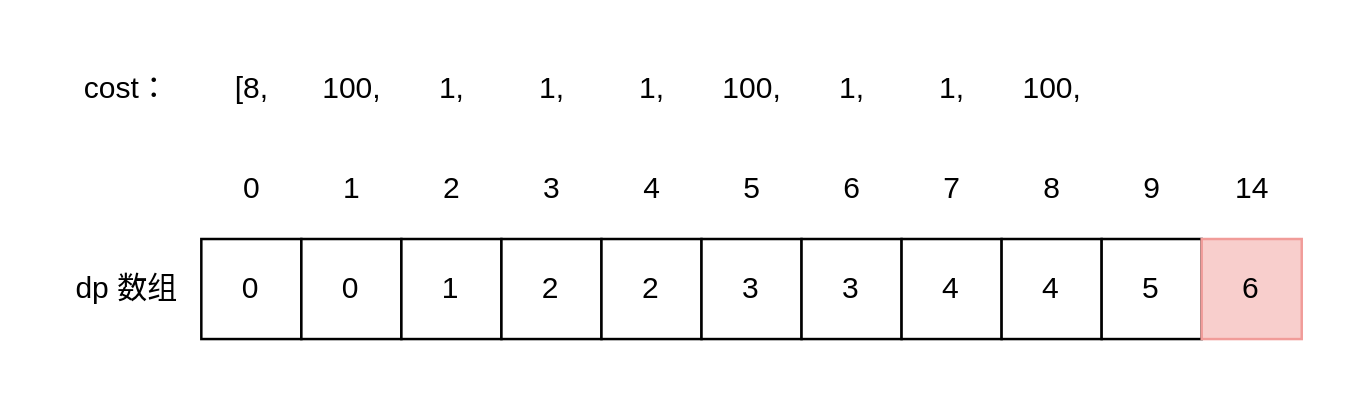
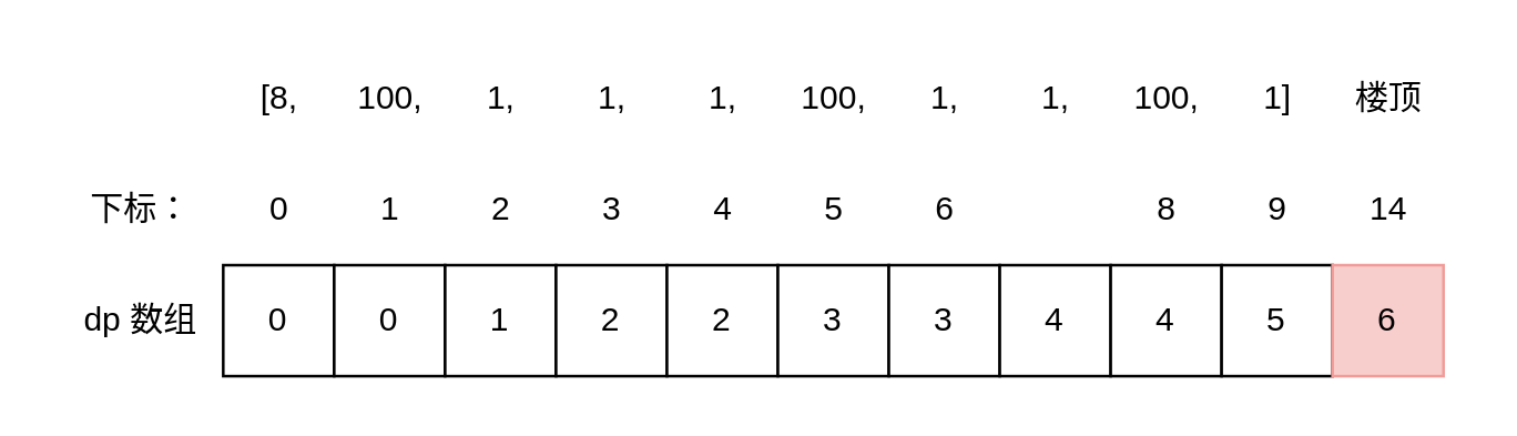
  <mxCell id="0" />
  <mxCell id="1" parent="0" />
  <mxCell id="2" value="0" style="whiteSpace=wrap;html=1;aspect=fixed;" vertex="1" parent="1"><mxGeometry x="80" y="95" width="40" height="40" as="geometry" /></mxCell>
  <mxCell id="3" value="0" style="whiteSpace=wrap;html=1;aspect=fixed;" vertex="1" parent="1"><mxGeometry x="120" y="95" width="40" height="40" as="geometry" /></mxCell>
  <mxCell id="4" value="1" style="whiteSpace=wrap;html=1;aspect=fixed;" vertex="1" parent="1"><mxGeometry x="160" y="95" width="40" height="40" as="geometry" /></mxCell>
  <mxCell id="5" value="2" style="whiteSpace=wrap;html=1;aspect=fixed;" vertex="1" parent="1"><mxGeometry x="200" y="95" width="40" height="40" as="geometry" /></mxCell>
  <mxCell id="6" value="2" style="whiteSpace=wrap;html=1;aspect=fixed;" vertex="1" parent="1"><mxGeometry x="240" y="95" width="40" height="40" as="geometry" /></mxCell>
  <mxCell id="7" value="3" style="whiteSpace=wrap;html=1;aspect=fixed;" vertex="1" parent="1"><mxGeometry x="280" y="95" width="40" height="40" as="geometry" /></mxCell>
  <mxCell id="8" value="3" style="whiteSpace=wrap;html=1;aspect=fixed;" vertex="1" parent="1"><mxGeometry x="320" y="95" width="40" height="40" as="geometry" /></mxCell>
  <mxCell id="9" value="4" style="whiteSpace=wrap;html=1;aspect=fixed;" vertex="1" parent="1"><mxGeometry x="360" y="95" width="40" height="40" as="geometry" /></mxCell>
  <mxCell id="10" value="4" style="whiteSpace=wrap;html=1;aspect=fixed;" vertex="1" parent="1"><mxGeometry x="400" y="95" width="40" height="40" as="geometry" /></mxCell>
  <mxCell id="11" value="5" style="whiteSpace=wrap;html=1;aspect=fixed;" vertex="1" parent="1"><mxGeometry x="440" y="95" width="40" height="40" as="geometry" /></mxCell>
  <mxCell id="12" value="6" style="whiteSpace=wrap;html=1;aspect=fixed;fillColor=#F8CECC;strokeColor=#F19C99;" vertex="1" parent="1"><mxGeometry x="480" y="95" width="40" height="40" as="geometry" /></mxCell>
  <mxCell id="13" value="dp 数组" style="text;html=1;align=center;verticalAlign=middle;resizable=0;points=[];autosize=1;strokeColor=none;fillColor=none;" vertex="1" parent="1"><mxGeometry x="20" y="100" width="60" height="30" as="geometry" /></mxCell>
- <mxCell id="15" value="cost：" style="text;html=1;align=center;verticalAlign=middle;resizable=0;points=[];autosize=1;strokeColor=none;fillColor=none;" vertex="1" parent="1"><mxGeometry x="20" y="20" width="60" height="30" as="geometry" /></mxCell>
+ <mxCell id="14" value="下标：" style="text;html=1;align=center;verticalAlign=middle;resizable=0;points=[];autosize=1;strokeColor=none;fillColor=none;" vertex="1" parent="1"><mxGeometry x="20" y="60" width="60" height="30" as="geometry" /></mxCell>
  <mxCell id="16" value="0" style="text;html=1;align=center;verticalAlign=middle;resizable=0;points=[];autosize=1;strokeColor=none;fillColor=none;" vertex="1" parent="1"><mxGeometry x="85" y="60" width="30" height="30" as="geometry" /></mxCell>
  <mxCell id="17" value="2" style="text;html=1;align=center;verticalAlign=middle;resizable=0;points=[];autosize=1;strokeColor=none;fillColor=none;" vertex="1" parent="1"><mxGeometry x="165" y="60" width="30" height="30" as="geometry" /></mxCell>
  <mxCell id="18" value="1" style="text;html=1;align=center;verticalAlign=middle;resizable=0;points=[];autosize=1;strokeColor=none;fillColor=none;" vertex="1" parent="1"><mxGeometry x="125" y="60" width="30" height="30" as="geometry" /></mxCell>
  <mxCell id="19" value="4" style="text;html=1;align=center;verticalAlign=middle;resizable=0;points=[];autosize=1;strokeColor=none;fillColor=none;" vertex="1" parent="1"><mxGeometry x="245" y="60" width="30" height="30" as="geometry" /></mxCell>
  <mxCell id="20" value="3" style="text;html=1;align=center;verticalAlign=middle;resizable=0;points=[];autosize=1;strokeColor=none;fillColor=none;" vertex="1" parent="1"><mxGeometry x="205" y="60" width="30" height="30" as="geometry" /></mxCell>
- <mxCell id="21" value="7" style="text;html=1;align=center;verticalAlign=middle;resizable=0;points=[];autosize=1;strokeColor=none;fillColor=none;" vertex="1" parent="1"><mxGeometry x="365" y="60" width="30" height="30" as="geometry" /></mxCell>
  <mxCell id="22" value="5" style="text;html=1;align=center;verticalAlign=middle;resizable=0;points=[];autosize=1;strokeColor=none;fillColor=none;" vertex="1" parent="1"><mxGeometry x="285" y="60" width="30" height="30" as="geometry" /></mxCell>
  <mxCell id="23" value="6" style="text;html=1;align=center;verticalAlign=middle;resizable=0;points=[];autosize=1;strokeColor=none;fillColor=none;" vertex="1" parent="1"><mxGeometry x="325" y="60" width="30" height="30" as="geometry" /></mxCell>
  <mxCell id="24" value="8" style="text;html=1;align=center;verticalAlign=middle;resizable=0;points=[];autosize=1;strokeColor=none;fillColor=none;" vertex="1" parent="1"><mxGeometry x="405" y="60" width="30" height="30" as="geometry" /></mxCell>
  <mxCell id="25" value="9" style="text;html=1;align=center;verticalAlign=middle;resizable=0;points=[];autosize=1;strokeColor=none;fillColor=none;" vertex="1" parent="1"><mxGeometry x="445" y="60" width="30" height="30" as="geometry" /></mxCell>
  <mxCell id="26" value="14" style="text;html=1;align=center;verticalAlign=middle;resizable=0;points=[];autosize=1;strokeColor=none;fillColor=none;" vertex="1" parent="1"><mxGeometry x="480" y="60" width="40" height="30" as="geometry" /></mxCell>
  <mxCell id="27" value="[8," style="text;html=1;align=center;verticalAlign=middle;resizable=0;points=[];autosize=1;strokeColor=none;fillColor=none;" vertex="1" parent="1"><mxGeometry x="80" y="20" width="40" height="30" as="geometry" /></mxCell>
  <mxCell id="28" value="1," style="text;html=1;align=center;verticalAlign=middle;resizable=0;points=[];autosize=1;strokeColor=none;fillColor=none;" vertex="1" parent="1"><mxGeometry x="165" y="20" width="30" height="30" as="geometry" /></mxCell>
  <mxCell id="29" value="100," style="text;html=1;align=center;verticalAlign=middle;resizable=0;points=[];autosize=1;strokeColor=none;fillColor=none;" vertex="1" parent="1"><mxGeometry x="115" y="20" width="50" height="30" as="geometry" /></mxCell>
  <mxCell id="30" value="1," style="text;html=1;align=center;verticalAlign=middle;resizable=0;points=[];autosize=1;strokeColor=none;fillColor=none;" vertex="1" parent="1"><mxGeometry x="245" y="20" width="30" height="30" as="geometry" /></mxCell>
  <mxCell id="31" value="1," style="text;html=1;align=center;verticalAlign=middle;resizable=0;points=[];autosize=1;strokeColor=none;fillColor=none;" vertex="1" parent="1"><mxGeometry x="205" y="20" width="30" height="30" as="geometry" /></mxCell>
  <mxCell id="32" value="1," style="text;html=1;align=center;verticalAlign=middle;resizable=0;points=[];autosize=1;strokeColor=none;fillColor=none;" vertex="1" parent="1"><mxGeometry x="365" y="20" width="30" height="30" as="geometry" /></mxCell>
  <mxCell id="33" value="100," style="text;html=1;align=center;verticalAlign=middle;resizable=0;points=[];autosize=1;strokeColor=none;fillColor=none;" vertex="1" parent="1"><mxGeometry x="275" y="20" width="50" height="30" as="geometry" /></mxCell>
  <mxCell id="34" value="1," style="text;html=1;align=center;verticalAlign=middle;resizable=0;points=[];autosize=1;strokeColor=none;fillColor=none;" vertex="1" parent="1"><mxGeometry x="325" y="20" width="30" height="30" as="geometry" /></mxCell>
  <mxCell id="35" value="100," style="text;html=1;align=center;verticalAlign=middle;resizable=0;points=[];autosize=1;strokeColor=none;fillColor=none;" vertex="1" parent="1"><mxGeometry x="395" y="20" width="50" height="30" as="geometry" /></mxCell>
+ <mxCell id="36" value="1]" style="text;html=1;align=center;verticalAlign=middle;resizable=0;points=[];autosize=1;strokeColor=none;fillColor=none;" vertex="1" parent="1"><mxGeometry x="445" y="20" width="30" height="30" as="geometry" /></mxCell>
+ <mxCell id="37" value="楼顶" style="text;html=1;align=center;verticalAlign=middle;resizable=0;points=[];autosize=1;strokeColor=none;fillColor=none;" vertex="1" parent="1"><mxGeometry x="475" y="20" width="50" height="30" as="geometry" /></mxCell>
